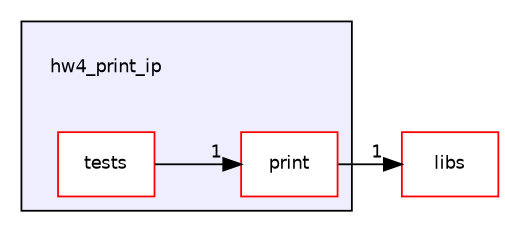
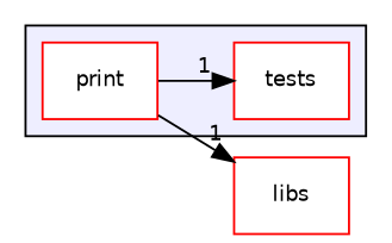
  digraph {
    compound=true
    rankdir=LR
    node [fontname=Helvetica fontsize=10 shape=box color=red fillcolor=white style=filled]
    edge [headlabel=1 labeldistance=1.5 labelfontname=Helvetica labelfontsize=10]
-   n1 [label=hw4_print_ip shape=plaintext color="" fillcolor="" style=""]
    n2 [label=print]
    n3 [label=tests]
    n4 [label=libs]
    subgraph cluster_1 {
      bgcolor="#eeeeff"
      pencolor=black
-     n1
      n2
      n3
    }
    n2 -> n4
-   n3 -> n2
+   n2 -> n3
  }
